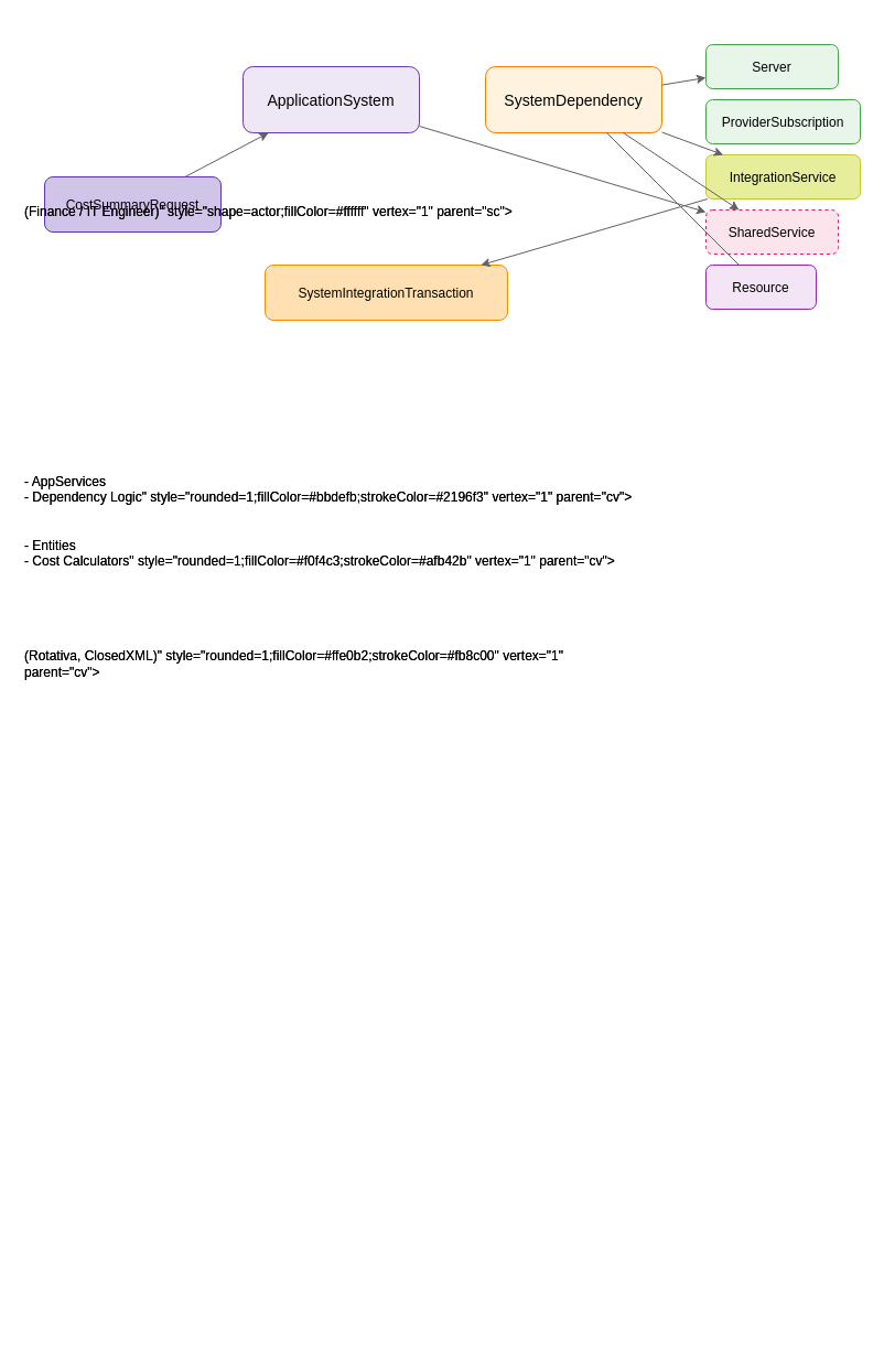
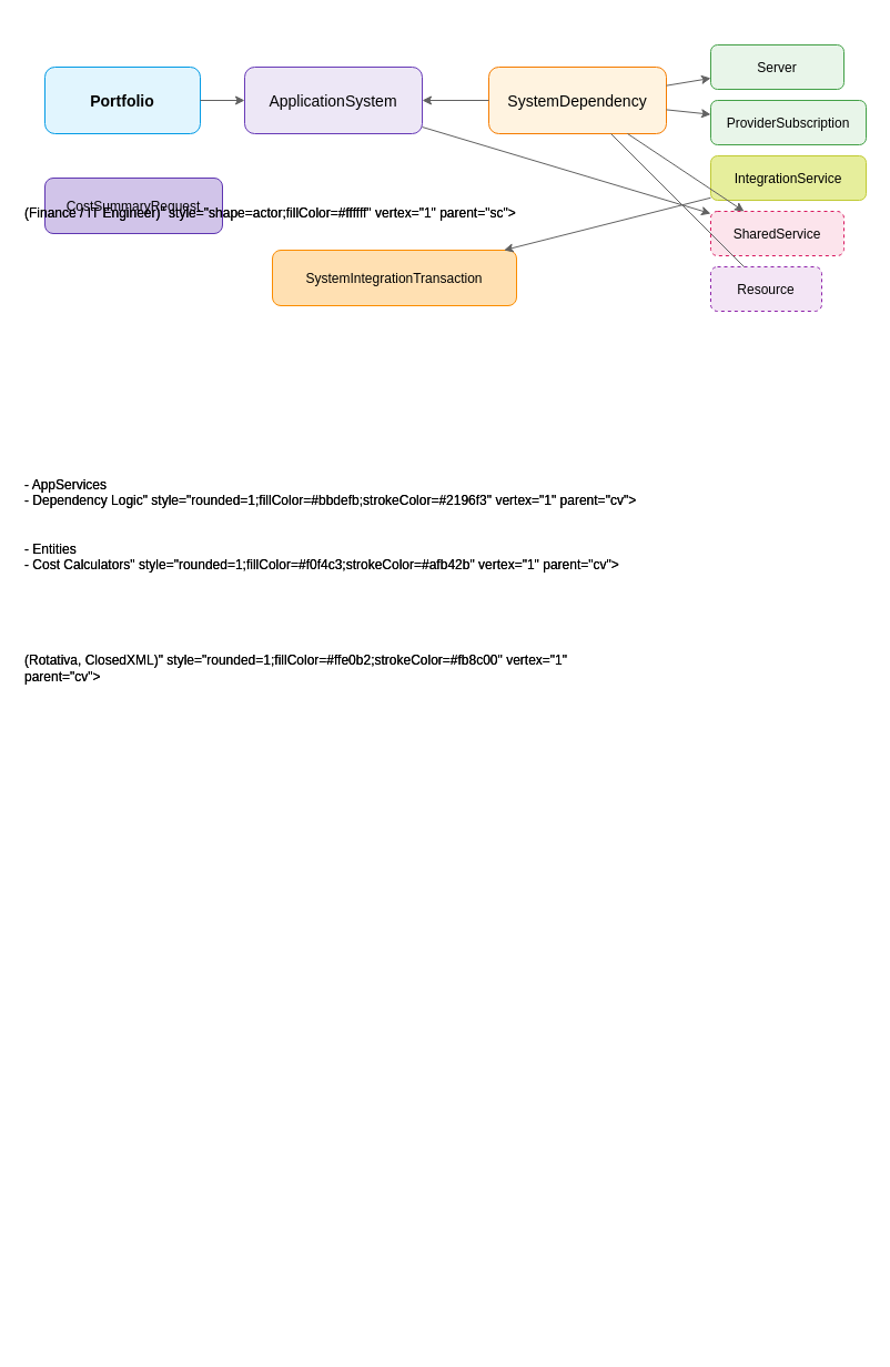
  <mxCell id="0" />
  <mxCell id="1" parent="0" />
+ <mxCell id="2" value="Portfolio" style="rounded=1;fillColor=#e1f5fe;strokeColor=#039be5;fontSize=14;fontStyle=1;" parent="1" vertex="1"><mxGeometry x="40" y="60" width="140" height="60" as="geometry" /></mxCell>
  <mxCell id="3" value="ApplicationSystem" style="rounded=1;fillColor=#ede7f6;strokeColor=#673ab7;fontSize=14;" parent="1" vertex="1"><mxGeometry x="220" y="60" width="160" height="60" as="geometry" /></mxCell>
  <mxCell id="4" value="SystemDependency" style="rounded=1;fillColor=#fff3e0;strokeColor=#f57c00;fontSize=14;" parent="1" vertex="1"><mxGeometry x="440" y="60" width="160" height="60" as="geometry" /></mxCell>
  <mxCell id="5" value="Server" style="rounded=1;fillColor=#e8f5e9;strokeColor=#43a047" parent="1" vertex="1"><mxGeometry x="640" y="40" width="120" height="40" as="geometry" /></mxCell>
  <mxCell id="6" value="ProviderSubscription" style="rounded=1;fillColor=#e8f5e9;strokeColor=#43a047" parent="1" vertex="1"><mxGeometry x="640" y="90" width="140" height="40" as="geometry" /></mxCell>
  <mxCell id="7" value="IntegrationService" style="rounded=1;fillColor=#e6ee9c;strokeColor=#c0ca33" parent="1" vertex="1"><mxGeometry x="640" y="140" width="140" height="40" as="geometry" /></mxCell>
  <mxCell id="8" value="SharedService" style="rounded=1;fillColor=#fce4ec;strokeColor=#d81b60;dashed=1;" parent="1" vertex="1"><mxGeometry x="640" y="190" width="120" height="40" as="geometry" /></mxCell>
- <mxCell id="9" value="Resource" style="rounded=1;fillColor=#f3e5f5;strokeColor=#8e24aa" parent="1" vertex="1"><mxGeometry x="640" y="240" width="100" height="40" as="geometry" /></mxCell>
- <mxCell id="10" value="SystemIntegrationTransaction" style="rounded=1;fillColor=#ffe0b2;strokeColor=#fb8c00" parent="1" vertex="1"><mxGeometry x="240" y="240" width="220" height="50" as="geometry" /></mxCell>
+ <mxCell id="9" value="Resource" style="rounded=1;fillColor=#f3e5f5;strokeColor=#8e24aa;dashed=1;" parent="1" vertex="1"><mxGeometry x="640" y="240" width="100" height="40" as="geometry" /></mxCell>
+ <mxCell id="10" value="SystemIntegrationTransaction" style="rounded=1;fillColor=#ffe0b2;strokeColor=#fb8c00" parent="1" vertex="1"><mxGeometry x="245" y="225" width="220" height="50" as="geometry" /></mxCell>
  <mxCell id="11" value="CostSummaryRequest" style="rounded=1;fillColor=#d1c4e9;strokeColor=#5e35b1" parent="1" vertex="1"><mxGeometry x="40" y="160" width="160" height="50" as="geometry" /></mxCell>
+ <mxCell id="12" style="endArrow=classic;strokeColor=#616161" parent="1" source="2" target="3" edge="1"><mxGeometry relative="1" as="geometry" /></mxCell>
  <mxCell id="13" style="endArrow=classic;strokeColor=#616161;" parent="1" source="3" target="8" edge="1"><mxGeometry relative="1" as="geometry" /></mxCell>
  <mxCell id="14" style="endArrow=classic;strokeColor=#616161" parent="1" source="4" target="5" edge="1"><mxGeometry relative="1" as="geometry" /></mxCell>
- <mxCell id="16" style="endArrow=classic;strokeColor=#616161" parent="1" source="4" target="7" edge="1"><mxGeometry relative="1" as="geometry" /></mxCell>
+ <mxCell id="15" style="endArrow=classic;strokeColor=#616161" parent="1" source="4" target="6" edge="1"><mxGeometry relative="1" as="geometry" /></mxCell>
+ <mxCell id="16" style="endArrow=classic;strokeColor=#616161;" parent="1" source="4" target="3" edge="1"><mxGeometry relative="1" as="geometry" /></mxCell>
  <mxCell id="17" style="endArrow=classic;strokeColor=#616161" parent="1" source="4" target="8" edge="1"><mxGeometry relative="1" as="geometry" /></mxCell>
  <mxCell id="18" style="endArrow=none;strokeColor=#616161;" parent="1" source="4" target="9" edge="1"><mxGeometry relative="1" as="geometry" /></mxCell>
  <mxCell id="19" style="endArrow=classic;strokeColor=#616161" parent="1" source="7" target="10" edge="1"><mxGeometry relative="1" as="geometry" /></mxCell>
- <mxCell id="20" style="endArrow=classic;strokeColor=#616161" parent="1" source="11" target="3" edge="1"><mxGeometry relative="1" as="geometry" /></mxCell>
  <mxCell id="21" value="&#10;  &#10;    &#10;      &#10;        &#10;        &#10;&#10;        &#10;        &#10;          &#10;        &#10;        (Finance / IT Engineer)&quot; style=&quot;shape=actor;fillColor=#ffffff&quot; vertex=&quot;1&quot; parent=&quot;sc&quot;&amp;gt;&#10;          &#10;        &#10;        &#10;          &#10;        &#10;        &#10;          &#10;        &#10;&#10;        &#10;        &#10;          &#10;        &#10;        &#10;          &#10;        &#10;        - AppServices&lt;br&gt;- Dependency Logic&quot; style=&quot;rounded=1;fillColor=#bbdefb;strokeColor=#2196f3&quot; vertex=&quot;1&quot; parent=&quot;cv&quot;&amp;gt;&#10;          &#10;        &#10;        - Entities&lt;br&gt;- Cost Calculators&quot; style=&quot;rounded=1;fillColor=#f0f4c3;strokeColor=#afb42b&quot; vertex=&quot;1&quot; parent=&quot;cv&quot;&amp;gt;&#10;          &#10;        &#10;        &#10;          &#10;        &#10;        (Rotativa, ClosedXML)&quot; style=&quot;rounded=1;fillColor=#ffe0b2;strokeColor=#fb8c00&quot; vertex=&quot;1&quot; parent=&quot;cv&quot;&amp;gt;&#10;          &#10;        &#10;&#10;        &#10;        &#10;          &#10;        &#10;        &#10;          &#10;        &#10;        &#10;          &#10;        &#10;        &#10;          &#10;        &#10;        &#10;          &#10;        &#10;        &#10;          &#10;        &#10;        &#10;          &#10;        &#10;        &#10;          &#10;        &#10;        &#10;          &#10;        &#10;        &#10;          &#10;        &#10;&#10;      &#10;    &#10;  &#10;" style="text;whiteSpace=wrap;html=1;" vertex="1" parent="1"><mxGeometry width="560" height="1190" as="geometry" x="20" y="20" /></mxCell>
  <mxCell id="22" value="&#10;  &#10;    &#10;      &#10;        &#10;        &#10;&#10;        &#10;        &#10;          &#10;        &#10;        (Finance / IT Engineer)&quot; style=&quot;shape=actor;fillColor=#ffffff&quot; vertex=&quot;1&quot; parent=&quot;sc&quot;&amp;gt;&#10;          &#10;        &#10;        &#10;          &#10;        &#10;        &#10;          &#10;        &#10;&#10;        &#10;        &#10;          &#10;        &#10;        &#10;          &#10;        &#10;        - AppServices&lt;br&gt;- Dependency Logic&quot; style=&quot;rounded=1;fillColor=#bbdefb;strokeColor=#2196f3&quot; vertex=&quot;1&quot; parent=&quot;cv&quot;&amp;gt;&#10;          &#10;        &#10;        - Entities&lt;br&gt;- Cost Calculators&quot; style=&quot;rounded=1;fillColor=#f0f4c3;strokeColor=#afb42b&quot; vertex=&quot;1&quot; parent=&quot;cv&quot;&amp;gt;&#10;          &#10;        &#10;        &#10;          &#10;        &#10;        (Rotativa, ClosedXML)&quot; style=&quot;rounded=1;fillColor=#ffe0b2;strokeColor=#fb8c00&quot; vertex=&quot;1&quot; parent=&quot;cv&quot;&amp;gt;&#10;          &#10;        &#10;&#10;        &#10;        &#10;          &#10;        &#10;        &#10;          &#10;        &#10;        &#10;          &#10;        &#10;        &#10;          &#10;        &#10;        &#10;          &#10;        &#10;        &#10;          &#10;        &#10;        &#10;          &#10;        &#10;        &#10;          &#10;        &#10;        &#10;          &#10;        &#10;        &#10;          &#10;        &#10;&#10;      &#10;    &#10;  &#10;" style="text;whiteSpace=wrap;html=1;" vertex="1" parent="1"><mxGeometry width="560" height="1190" as="geometry" x="20" y="20" /></mxCell>
